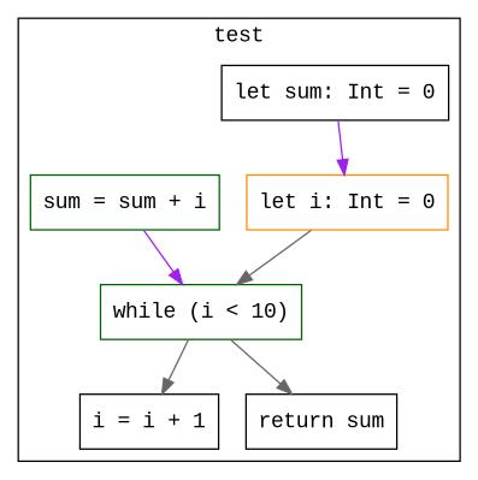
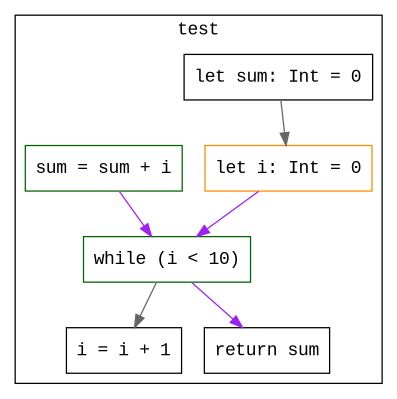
  digraph {
    fontname="Liberation Mono"
    node [color=black fontname="Liberation Mono" shape=box]
    edge [color=purple fontname="Liberation Mono"]
    n1 [label="let sum: Int = 0"]
    n2 [color=darkorange label="let i: Int = 0"]
    n3 [color=darkgreen label="while (i < 10)"]
    n4 [label="i = i + 1"]
    n5 [label="return sum"]
    n6 [color=darkgreen label="sum = sum + i"]
    subgraph cluster_1 {
      label=test
      n1
      n2
      n3
      n4
      n5
      n6
    }
-   n1 -> n2
-   n2 -> n3 [color=gray40]
+   n1 -> n2 [color=gray40]
+   n2 -> n3
    n3 -> n4 [color=gray40]
-   n3 -> n5 [color=gray40]
+   n3 -> n5
    n6 -> n3
  }
